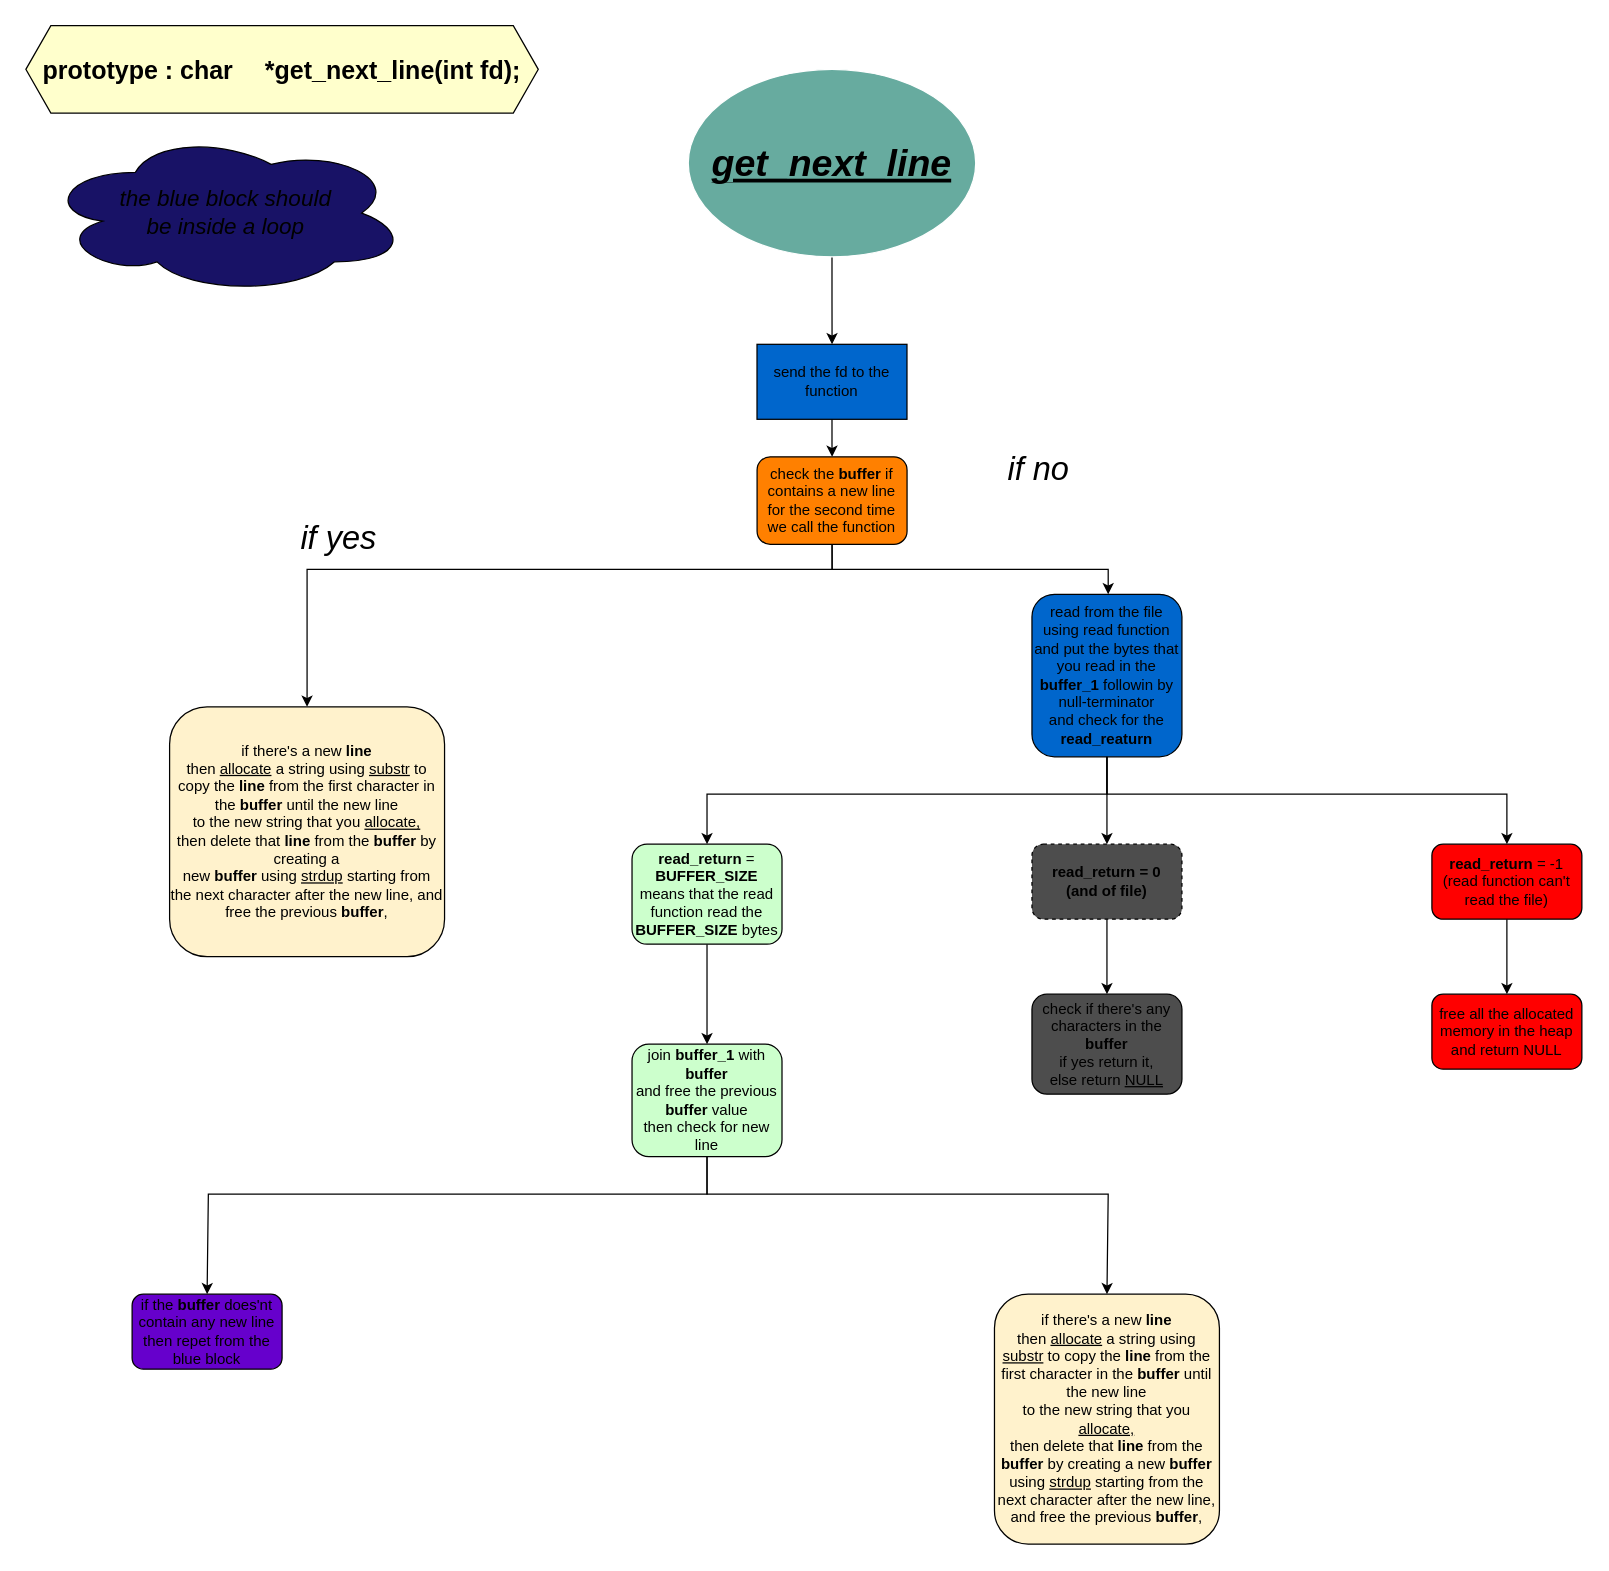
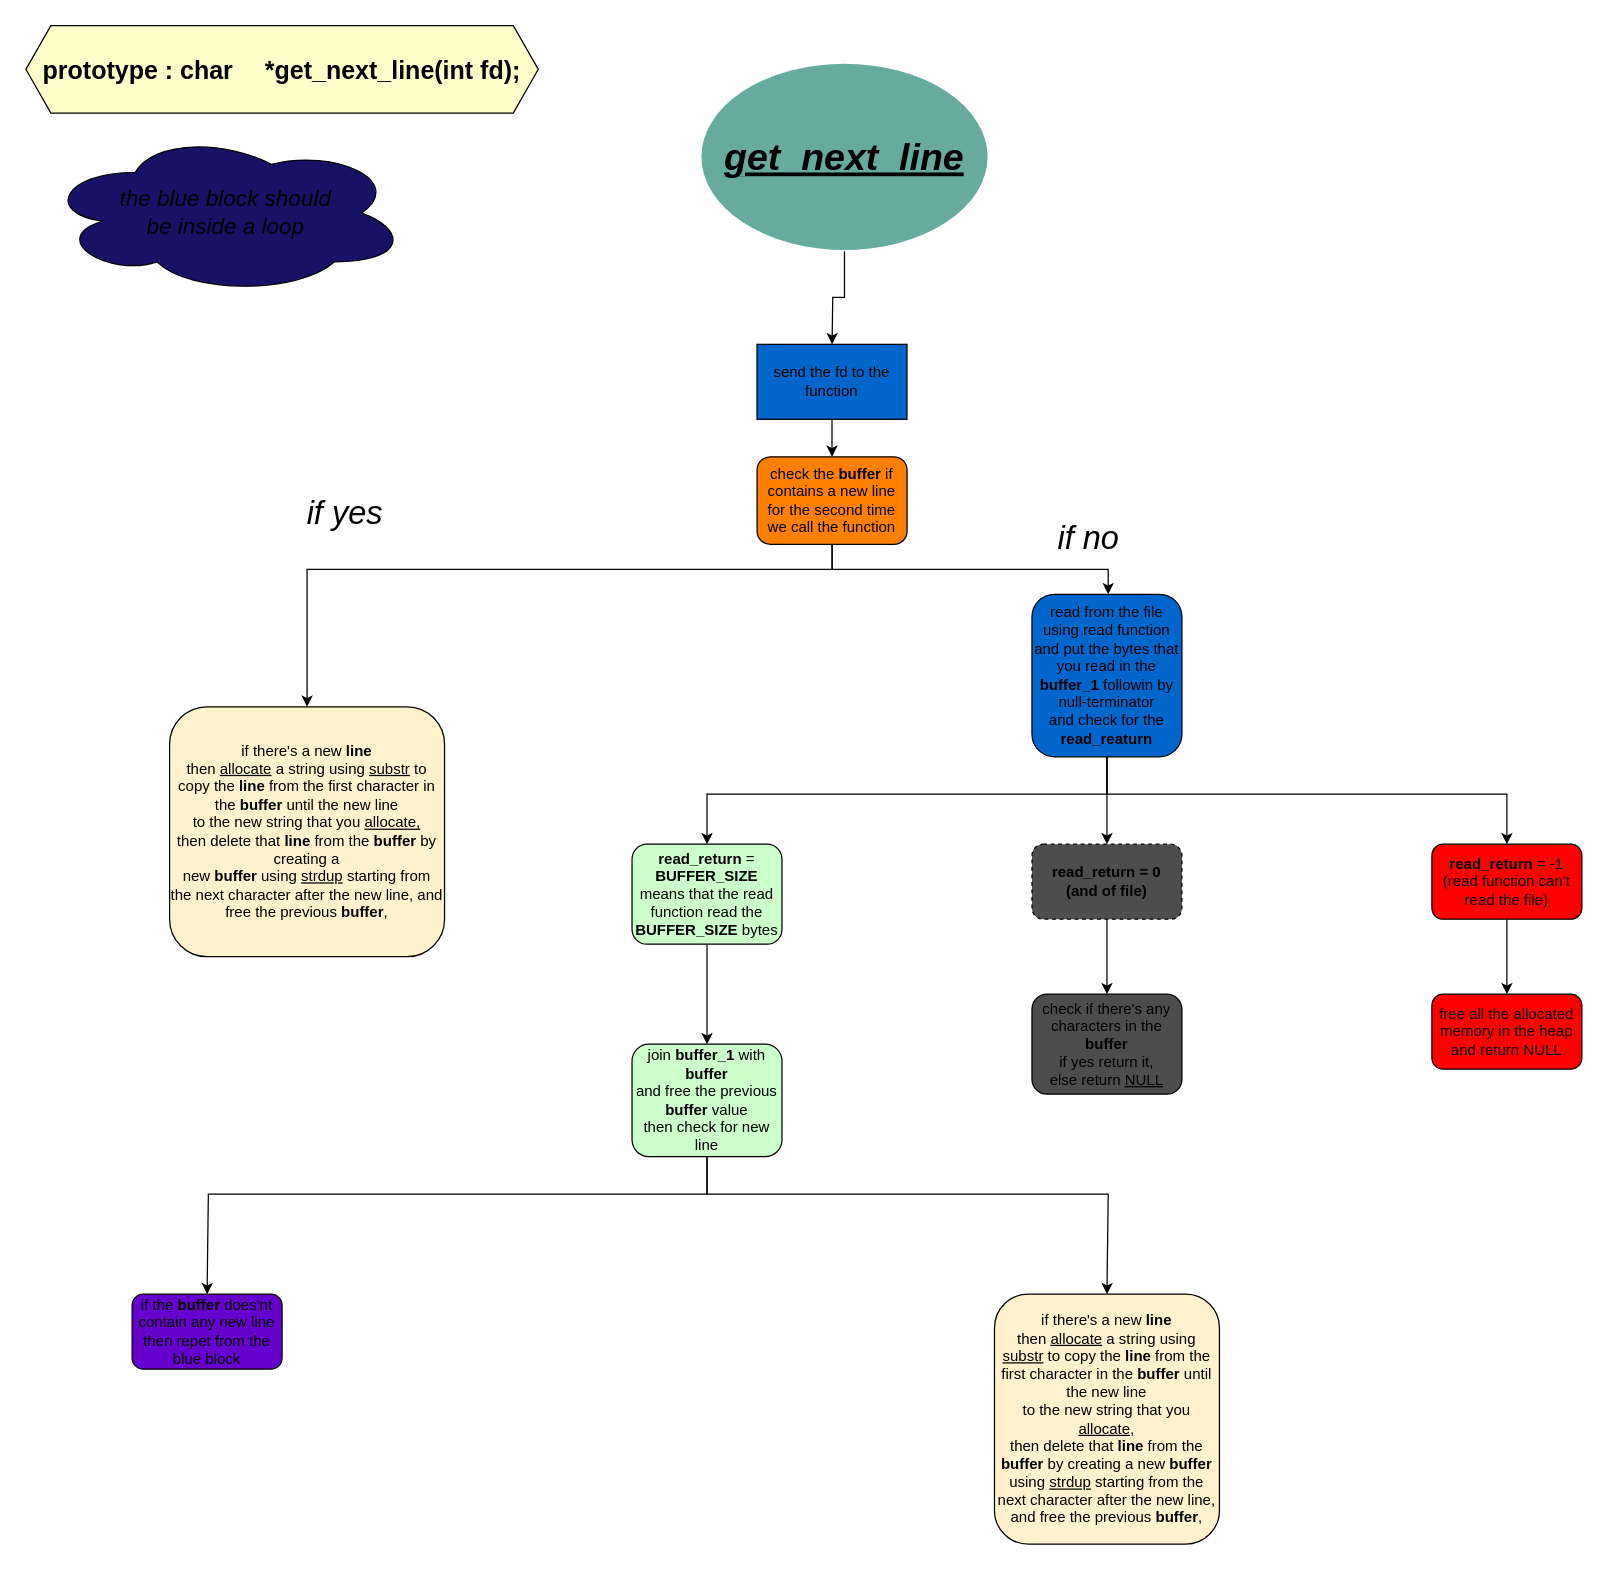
  <mxCell id="0" />
  <mxCell id="1" parent="0" />
  <mxCell id="2" style="edgeStyle=orthogonalEdgeStyle;rounded=0;orthogonalLoop=1;jettySize=auto;html=1;exitX=0.5;exitY=1;exitDx=0;exitDy=0;" edge="1" parent="1" source="3"><mxGeometry relative="1" as="geometry"><mxPoint x="665.056" y="275" as="targetPoint" /></mxGeometry></mxCell>
- <mxCell id="3" value="&lt;u style=&quot;font-size: 30px;&quot;&gt;&lt;b style=&quot;font-size: 30px;&quot;&gt;&lt;i style=&quot;font-size: 30px;&quot;&gt;get_next_line&lt;/i&gt;&lt;/b&gt;&lt;/u&gt;" style="ellipse;whiteSpace=wrap;html=1;strokeColor=#FFFFFF;fillColor=#67AB9F;fontSize=30;" vertex="1" parent="1"><mxGeometry x="550" y="55" width="230" height="150" as="geometry" /></mxCell>
+ <mxCell id="3" value="&lt;u style=&quot;font-size: 30px;&quot;&gt;&lt;b style=&quot;font-size: 30px;&quot;&gt;&lt;i style=&quot;font-size: 30px;&quot;&gt;get_next_line&lt;/i&gt;&lt;/b&gt;&lt;/u&gt;" style="ellipse;whiteSpace=wrap;html=1;strokeColor=#FFFFFF;fillColor=#67AB9F;fontSize=30;" vertex="1" parent="1"><mxGeometry x="560" y="50" width="230" height="150" as="geometry" /></mxCell>
  <mxCell id="4" style="edgeStyle=orthogonalEdgeStyle;rounded=0;orthogonalLoop=1;jettySize=auto;html=1;exitX=0.5;exitY=0;exitDx=0;exitDy=0;" edge="1" parent="1" source="6"><mxGeometry relative="1" as="geometry"><mxPoint x="665.056" y="304.889" as="targetPoint" /></mxGeometry></mxCell>
  <mxCell id="5" style="edgeStyle=orthogonalEdgeStyle;rounded=0;orthogonalLoop=1;jettySize=auto;html=1;exitX=0.5;exitY=1;exitDx=0;exitDy=0;" edge="1" parent="1" source="6" target="9"><mxGeometry relative="1" as="geometry"><mxPoint x="665.056" y="395" as="targetPoint" /></mxGeometry></mxCell>
  <mxCell id="6" value="send the fd to the function" style="rounded=0;whiteSpace=wrap;html=1;fillColor=#0066cc;" vertex="1" parent="1"><mxGeometry x="605" y="275" width="120" height="60" as="geometry" /></mxCell>
  <mxCell id="7" style="edgeStyle=orthogonalEdgeStyle;rounded=0;orthogonalLoop=1;jettySize=auto;html=1;exitX=0.5;exitY=1;exitDx=0;exitDy=0;" edge="1" parent="1" source="9" target="14"><mxGeometry relative="1" as="geometry"><mxPoint x="885" y="475" as="targetPoint" /><Array as="points"><mxPoint x="665" y="455" /><mxPoint x="886" y="455" /></Array></mxGeometry></mxCell>
  <mxCell id="8" style="edgeStyle=orthogonalEdgeStyle;rounded=0;orthogonalLoop=1;jettySize=auto;html=1;exitX=0.5;exitY=1;exitDx=0;exitDy=0;entryX=0.5;entryY=0;entryDx=0;entryDy=0;" edge="1" parent="1" source="9" target="11"><mxGeometry relative="1" as="geometry"><Array as="points"><mxPoint x="665" y="455" /><mxPoint y="455" x="245" /></Array></mxGeometry></mxCell>
  <mxCell id="9" value="check the &lt;b&gt;buffer&lt;/b&gt; if contains a new line for the second time we call the function" style="rounded=1;whiteSpace=wrap;html=1;fillColor=#FF8000;" vertex="1" parent="1"><mxGeometry x="605.06" y="365" width="120" height="70" as="geometry" /></mxCell>
- <mxCell id="10" value="&lt;i&gt;if yes&lt;/i&gt;" style="text;html=1;align=center;verticalAlign=middle;resizable=0;points=[];autosize=1;strokeColor=none;fillColor=none;fontSize=26;" vertex="1" parent="1"><mxGeometry x="230" y="410" width="80" height="40" as="geometry" /></mxCell>
+ <mxCell id="10" value="&lt;i&gt;if yes&lt;/i&gt;" style="text;html=1;align=center;verticalAlign=middle;resizable=0;points=[];autosize=1;strokeColor=none;fillColor=none;fontSize=26;" vertex="1" parent="1"><mxGeometry x="235" y="390" width="80" height="40" as="geometry" /></mxCell>
  <mxCell id="11" value="if there's a new&amp;nbsp;&lt;b&gt;line&lt;/b&gt;&lt;div&gt;then&amp;nbsp;&lt;u&gt;allocate&lt;/u&gt;&amp;nbsp;a string using&amp;nbsp;&lt;u&gt;substr&lt;/u&gt;&amp;nbsp;to copy the&amp;nbsp;&lt;b&gt;line&lt;/b&gt;&amp;nbsp;from the first character in the&amp;nbsp;&lt;b&gt;buffer&lt;/b&gt;&amp;nbsp;until the new line&lt;/div&gt;&lt;div&gt;to the new string that you&amp;nbsp;&lt;u&gt;allocate,&lt;/u&gt;&lt;/div&gt;&lt;div&gt;then delete that&amp;nbsp;&lt;b&gt;line&lt;/b&gt;&amp;nbsp;from the&amp;nbsp;&lt;b&gt;buffer&lt;/b&gt;&amp;nbsp;by creating a new&amp;nbsp;&lt;b&gt;buffer&lt;/b&gt;&amp;nbsp;using&amp;nbsp;&lt;u&gt;strdup&lt;/u&gt;&amp;nbsp;starting from the next character after the new line, and free the previous&amp;nbsp;&lt;b&gt;buffer&lt;/b&gt;,&lt;/div&gt;" style="rounded=1;whiteSpace=wrap;html=1;fillColor=#FFF2CC;" vertex="1" parent="1"><mxGeometry x="135" y="565" width="220" height="200" as="geometry" /></mxCell>
  <mxCell id="12" style="edgeStyle=orthogonalEdgeStyle;rounded=0;orthogonalLoop=1;jettySize=auto;html=1;exitX=0.5;exitY=1;exitDx=0;exitDy=0;" edge="1" parent="1" source="14" target="19"><mxGeometry relative="1" as="geometry"><mxPoint x="885" y="675" as="targetPoint" /></mxGeometry></mxCell>
  <mxCell id="13" style="edgeStyle=orthogonalEdgeStyle;rounded=0;orthogonalLoop=1;jettySize=auto;html=1;entryX=0.5;entryY=0;entryDx=0;entryDy=0;" edge="1" parent="1" source="14" target="17"><mxGeometry relative="1" as="geometry"><Array as="points"><mxPoint x="885" y="635" /><mxPoint x="1205" y="635" /></Array></mxGeometry></mxCell>
  <mxCell id="14" value="read from the file using read function&lt;div&gt;and put the bytes that you read in the &lt;b&gt;buffer_1&lt;/b&gt; followin by null-terminator&lt;/div&gt;&lt;div&gt;and check for the &lt;b&gt;read_reaturn&lt;/b&gt;&lt;/div&gt;" style="rounded=1;whiteSpace=wrap;html=1;fillColor=#0066CC;" vertex="1" parent="1"><mxGeometry x="825" y="475" width="120" height="130" as="geometry" /></mxCell>
- <mxCell id="15" value="&lt;i&gt;if no&lt;/i&gt;" style="text;html=1;align=center;verticalAlign=middle;resizable=0;points=[];autosize=1;strokeColor=none;fillColor=none;fontSize=26;" vertex="1" parent="1"><mxGeometry x="795" y="355" width="70" height="40" as="geometry" /></mxCell>
+ <mxCell id="15" value="&lt;i&gt;if no&lt;/i&gt;" style="text;html=1;align=center;verticalAlign=middle;resizable=0;points=[];autosize=1;strokeColor=none;fillColor=none;fontSize=26;" vertex="1" parent="1"><mxGeometry x="835" y="410" width="70" height="40" as="geometry" /></mxCell>
  <mxCell id="16" style="edgeStyle=orthogonalEdgeStyle;rounded=0;orthogonalLoop=1;jettySize=auto;html=1;" edge="1" parent="1" source="17" target="20"><mxGeometry relative="1" as="geometry"><mxPoint x="1265" y="795" as="targetPoint" /></mxGeometry></mxCell>
  <mxCell id="17" value="&lt;b&gt;read_return&lt;/b&gt; = -1&lt;div&gt;(read function can't read the file)&lt;/div&gt;" style="rounded=1;whiteSpace=wrap;html=1;fillColor=#FF0000;" vertex="1" parent="1"><mxGeometry x="1145" y="675" width="120" height="60" as="geometry" /></mxCell>
  <mxCell id="18" style="edgeStyle=orthogonalEdgeStyle;rounded=0;orthogonalLoop=1;jettySize=auto;html=1;exitX=0.5;exitY=1;exitDx=0;exitDy=0;" edge="1" parent="1" source="19"><mxGeometry relative="1" as="geometry"><mxPoint x="885" y="795" as="targetPoint" /></mxGeometry></mxCell>
  <mxCell id="19" value="&lt;b&gt;read_return = 0&lt;/b&gt;&lt;div&gt;&lt;b&gt;(and of file)&lt;/b&gt;&lt;/div&gt;" style="rounded=1;whiteSpace=wrap;html=1;fillColor=#4D4D4D;dashed=1;" vertex="1" parent="1"><mxGeometry x="825" y="675" width="120" height="60" as="geometry" /></mxCell>
  <mxCell id="20" value="&lt;div&gt;free all the allocated memory in the heap&lt;/div&gt;&lt;div&gt;and return NULL&lt;/div&gt;" style="rounded=1;whiteSpace=wrap;html=1;fillColor=#FF0000;" vertex="1" parent="1"><mxGeometry x="1145" y="795" width="120" height="60" as="geometry" /></mxCell>
  <mxCell id="21" value="check if there's any characters in the &lt;b&gt;buffer&lt;/b&gt;&lt;div&gt;if yes return it,&lt;/div&gt;&lt;div&gt;else return &lt;u&gt;NULL&lt;/u&gt;&lt;/div&gt;" style="rounded=1;whiteSpace=wrap;html=1;fillColor=#4D4D4D;" vertex="1" parent="1"><mxGeometry x="825" y="795" width="120" height="80" as="geometry" /></mxCell>
  <mxCell id="22" value="" style="edgeStyle=orthogonalEdgeStyle;rounded=0;orthogonalLoop=1;jettySize=auto;html=1;" edge="1" parent="1" source="14" target="24"><mxGeometry relative="1" as="geometry"><mxPoint x="565" y="685" as="targetPoint" /><mxPoint x="825" y="555" as="sourcePoint" /><Array as="points"><mxPoint x="885" y="635" /><mxPoint x="565" y="635" /></Array></mxGeometry></mxCell>
  <mxCell id="23" style="edgeStyle=orthogonalEdgeStyle;rounded=0;orthogonalLoop=1;jettySize=auto;html=1;entryX=0.5;entryY=0;entryDx=0;entryDy=0;" edge="1" parent="1" source="24" target="27"><mxGeometry relative="1" as="geometry" /></mxCell>
  <mxCell id="24" value="&lt;b&gt;read_return&lt;/b&gt; = &lt;b&gt;BUFFER_SIZE&lt;/b&gt;&lt;div&gt;means that the read function read the &lt;b&gt;BUFFER_SIZE&lt;/b&gt; bytes&lt;/div&gt;" style="rounded=1;whiteSpace=wrap;html=1;fillColor=#CCFFCC;" vertex="1" parent="1"><mxGeometry x="505" y="675" width="120" height="80" as="geometry" /></mxCell>
  <mxCell id="25" style="edgeStyle=orthogonalEdgeStyle;rounded=0;orthogonalLoop=1;jettySize=auto;html=1;" edge="1" parent="1" source="27"><mxGeometry relative="1" as="geometry"><mxPoint x="885" y="1035" as="targetPoint" /><Array as="points"><mxPoint x="565" y="955" /><mxPoint x="886" y="955" /><mxPoint x="886" y="1035" /></Array></mxGeometry></mxCell>
  <mxCell id="26" style="edgeStyle=orthogonalEdgeStyle;rounded=0;orthogonalLoop=1;jettySize=auto;html=1;" edge="1" parent="1" source="27"><mxGeometry relative="1" as="geometry"><mxPoint x="165" y="1035" as="targetPoint" /><Array as="points"><mxPoint x="565" y="955" /><mxPoint x="166" y="955" /><mxPoint x="166" y="1035" /></Array></mxGeometry></mxCell>
  <mxCell id="27" value="join &lt;b&gt;buffer_1&lt;/b&gt; with &lt;b&gt;buffer&lt;/b&gt;&lt;div&gt;and free the previous &lt;b&gt;buffer&lt;/b&gt; value&lt;/div&gt;&lt;div&gt;then check for new line&lt;/div&gt;" style="rounded=1;whiteSpace=wrap;html=1;fillColor=#CCFFCC;" vertex="1" parent="1"><mxGeometry x="505" y="835" width="120" height="90" as="geometry" /></mxCell>
  <mxCell id="28" value="if there's a new &lt;b&gt;line&lt;/b&gt;&lt;div&gt;then &lt;u style=&quot;&quot;&gt;allocate&lt;/u&gt; a string using &lt;u&gt;substr&lt;/u&gt; to copy the &lt;b&gt;line&lt;/b&gt; from the first character in the &lt;b&gt;buffer&lt;/b&gt; until the new line&lt;/div&gt;&lt;div&gt;to the new string that you &lt;u&gt;allocate,&lt;/u&gt;&lt;/div&gt;&lt;div&gt;then delete that &lt;b&gt;line&lt;/b&gt; from the &lt;b&gt;buffer&lt;/b&gt; by creating a new &lt;b&gt;buffer&lt;/b&gt; using &lt;u&gt;strdup&lt;/u&gt; starting from the next character after the new line, and free the previous &lt;b&gt;buffer&lt;/b&gt;,&lt;/div&gt;" style="rounded=1;whiteSpace=wrap;html=1;fillColor=#FFF2CC;" vertex="1" parent="1"><mxGeometry x="795" y="1035" width="180" height="200" as="geometry" /></mxCell>
  <mxCell id="29" value="if the &lt;b&gt;buffer&lt;/b&gt; does'nt contain any new line then repet from the blue block" style="rounded=1;whiteSpace=wrap;html=1;fillColor=#6600CC;" vertex="1" parent="1"><mxGeometry x="105" y="1035" width="120" height="60" as="geometry" /></mxCell>
  <mxCell id="30" value="&lt;i style=&quot;font-weight: normal;&quot;&gt;the blue block should&lt;/i&gt;&lt;div&gt;&lt;i style=&quot;font-weight: normal;&quot;&gt;be inside a loop&lt;/i&gt;&lt;/div&gt;" style="ellipse;shape=cloud;whiteSpace=wrap;html=1;fontSize=18;fontStyle=1;fillColor=#181266;" vertex="1" parent="1"><mxGeometry x="35" y="105" width="290" height="130" as="geometry" /></mxCell>
  <mxCell id="31" value="&lt;b&gt;&lt;span style=&quot;font-size: 20px; text-wrap-mode: nowrap;&quot;&gt;prototype : char&lt;/span&gt;&lt;span style=&quot;font-size: 20px; white-space: pre;&quot;&gt;&#09;&lt;/span&gt;&lt;span style=&quot;font-size: 20px; text-wrap-mode: nowrap;&quot;&gt;*get_next_line(int fd);&lt;/span&gt;&lt;/b&gt;" style="shape=hexagon;perimeter=hexagonPerimeter2;whiteSpace=wrap;html=1;fixedSize=1;fillColor=#FFFFCC;" vertex="1" parent="1"><mxGeometry x="20" y="20" width="410" height="70" as="geometry" /></mxCell>
